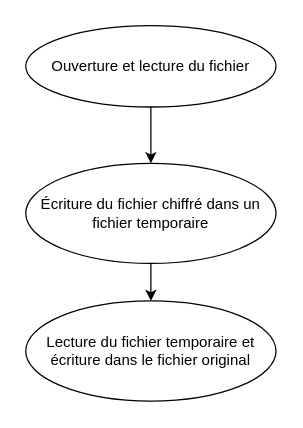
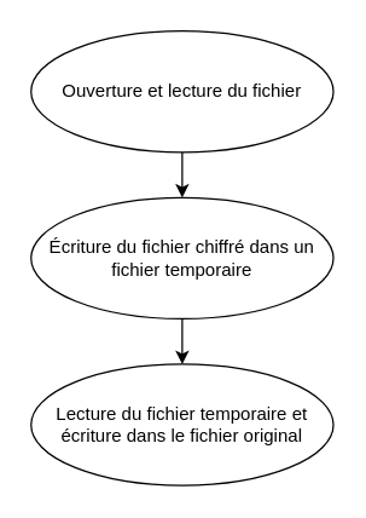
  <mxCell id="0" />
  <mxCell id="1" parent="0" />
  <mxCell id="2" style="edgeStyle=orthogonalEdgeStyle;rounded=0;orthogonalLoop=1;jettySize=auto;html=1;entryX=0.5;entryY=0;entryDx=0;entryDy=0;" edge="1" parent="1" source="3" target="5"><mxGeometry relative="1" as="geometry" /></mxCell>
- <mxCell id="3" value="Ouverture et lecture du fichier" style="ellipse;whiteSpace=wrap;html=1;" vertex="1" parent="1"><mxGeometry x="20" y="20" width="200" height="65" as="geometry" /></mxCell>
+ <mxCell id="3" value="Ouverture et lecture du fichier" style="ellipse;whiteSpace=wrap;html=1;" vertex="1" parent="1"><mxGeometry x="20" y="20" width="200" height="80" as="geometry" /></mxCell>
  <mxCell id="4" style="edgeStyle=orthogonalEdgeStyle;rounded=0;orthogonalLoop=1;jettySize=auto;html=1;entryX=0.5;entryY=0;entryDx=0;entryDy=0;" edge="1" parent="1" source="5" target="6"><mxGeometry relative="1" as="geometry" /></mxCell>
  <mxCell id="5" value="Écriture du fichier chiffré dans un fichier temporaire" style="ellipse;whiteSpace=wrap;html=1;" vertex="1" parent="1"><mxGeometry x="20" y="130" width="200" height="80" as="geometry" /></mxCell>
  <mxCell id="6" value="Lecture du fichier temporaire et écriture dans le fichier original" style="ellipse;whiteSpace=wrap;html=1;" vertex="1" parent="1"><mxGeometry x="20" y="240" width="200" height="80" as="geometry" /></mxCell>
